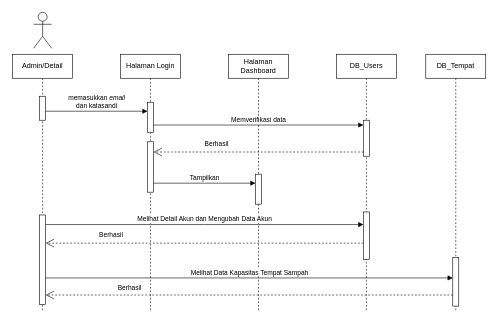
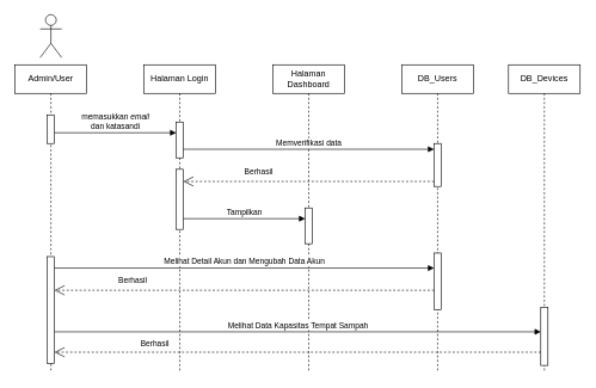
  <mxCell id="0" />
  <mxCell id="1" parent="0" />
- <mxCell id="2" value="Admin/Detail" style="shape=umlLifeline;perimeter=lifelinePerimeter;whiteSpace=wrap;html=1;container=0;dropTarget=0;collapsible=0;recursiveResize=0;outlineConnect=0;portConstraint=eastwest;newEdgeStyle={&quot;edgeStyle&quot;:&quot;elbowEdgeStyle&quot;,&quot;elbow&quot;:&quot;vertical&quot;,&quot;curved&quot;:0,&quot;rounded&quot;:0};" parent="1" vertex="1"><mxGeometry x="20" y="90" width="100" height="430" as="geometry" /></mxCell>
+ <mxCell id="2" value="Admin/User" style="shape=umlLifeline;perimeter=lifelinePerimeter;whiteSpace=wrap;html=1;container=0;dropTarget=0;collapsible=0;recursiveResize=0;outlineConnect=0;portConstraint=eastwest;newEdgeStyle={&quot;edgeStyle&quot;:&quot;elbowEdgeStyle&quot;,&quot;elbow&quot;:&quot;vertical&quot;,&quot;curved&quot;:0,&quot;rounded&quot;:0};" parent="1" vertex="1"><mxGeometry x="20" y="90" width="100" height="430" as="geometry" /></mxCell>
  <mxCell id="3" value="" style="html=1;points=[];perimeter=orthogonalPerimeter;outlineConnect=0;targetShapes=umlLifeline;portConstraint=eastwest;newEdgeStyle={&quot;edgeStyle&quot;:&quot;elbowEdgeStyle&quot;,&quot;elbow&quot;:&quot;vertical&quot;,&quot;curved&quot;:0,&quot;rounded&quot;:0};" parent="2" vertex="1"><mxGeometry x="45" y="70" width="10" height="40" as="geometry" /></mxCell>
  <mxCell id="4" value="" style="html=1;points=[];perimeter=orthogonalPerimeter;outlineConnect=0;targetShapes=umlLifeline;portConstraint=eastwest;newEdgeStyle={&quot;edgeStyle&quot;:&quot;elbowEdgeStyle&quot;,&quot;elbow&quot;:&quot;vertical&quot;,&quot;curved&quot;:0,&quot;rounded&quot;:0};" vertex="1" parent="2"><mxGeometry x="45" y="268" width="10" height="149" as="geometry" /></mxCell>
  <mxCell id="5" value="" style="shape=umlActor;verticalLabelPosition=bottom;verticalAlign=top;html=1;outlineConnect=0;" vertex="1" parent="1"><mxGeometry x="55" y="20" width="30" height="60" as="geometry" /></mxCell>
  <mxCell id="6" value="Halaman Login" style="shape=umlLifeline;perimeter=lifelinePerimeter;whiteSpace=wrap;html=1;container=0;dropTarget=0;collapsible=0;recursiveResize=0;outlineConnect=0;portConstraint=eastwest;newEdgeStyle={&quot;edgeStyle&quot;:&quot;elbowEdgeStyle&quot;,&quot;elbow&quot;:&quot;vertical&quot;,&quot;curved&quot;:0,&quot;rounded&quot;:0};" vertex="1" parent="1"><mxGeometry x="200" y="90" width="100" height="430" as="geometry" /></mxCell>
  <mxCell id="7" value="" style="html=1;points=[];perimeter=orthogonalPerimeter;outlineConnect=0;targetShapes=umlLifeline;portConstraint=eastwest;newEdgeStyle={&quot;edgeStyle&quot;:&quot;elbowEdgeStyle&quot;,&quot;elbow&quot;:&quot;vertical&quot;,&quot;curved&quot;:0,&quot;rounded&quot;:0};" vertex="1" parent="6"><mxGeometry x="45" y="80" width="10" height="50" as="geometry" /></mxCell>
  <mxCell id="8" value="" style="html=1;points=[];perimeter=orthogonalPerimeter;outlineConnect=0;targetShapes=umlLifeline;portConstraint=eastwest;newEdgeStyle={&quot;edgeStyle&quot;:&quot;elbowEdgeStyle&quot;,&quot;elbow&quot;:&quot;vertical&quot;,&quot;curved&quot;:0,&quot;rounded&quot;:0};" vertex="1" parent="6"><mxGeometry x="45" y="146" width="10" height="84" as="geometry" /></mxCell>
  <mxCell id="9" value="memasukkan &lt;i&gt;email &lt;br&gt;&lt;/i&gt;dan katasandi" style="html=1;verticalAlign=bottom;endArrow=block;edgeStyle=elbowEdgeStyle;elbow=vertical;curved=0;rounded=0;" edge="1" parent="1" source="3" target="7"><mxGeometry width="80" relative="1" as="geometry"><mxPoint x="80" y="220" as="sourcePoint" /><mxPoint x="240" y="220" as="targetPoint" /></mxGeometry></mxCell>
  <mxCell id="10" value="Halaman Dashboard" style="shape=umlLifeline;perimeter=lifelinePerimeter;whiteSpace=wrap;html=1;container=0;dropTarget=0;collapsible=0;recursiveResize=0;outlineConnect=0;portConstraint=eastwest;newEdgeStyle={&quot;edgeStyle&quot;:&quot;elbowEdgeStyle&quot;,&quot;elbow&quot;:&quot;vertical&quot;,&quot;curved&quot;:0,&quot;rounded&quot;:0};" vertex="1" parent="1"><mxGeometry x="380" y="90" width="100" height="430" as="geometry" /></mxCell>
  <mxCell id="11" value="" style="html=1;points=[];perimeter=orthogonalPerimeter;outlineConnect=0;targetShapes=umlLifeline;portConstraint=eastwest;newEdgeStyle={&quot;edgeStyle&quot;:&quot;elbowEdgeStyle&quot;,&quot;elbow&quot;:&quot;vertical&quot;,&quot;curved&quot;:0,&quot;rounded&quot;:0};" vertex="1" parent="10"><mxGeometry x="45" y="200" width="10" height="50" as="geometry" /></mxCell>
  <mxCell id="12" value="DB_Users" style="shape=umlLifeline;perimeter=lifelinePerimeter;whiteSpace=wrap;html=1;container=0;dropTarget=0;collapsible=0;recursiveResize=0;outlineConnect=0;portConstraint=eastwest;newEdgeStyle={&quot;edgeStyle&quot;:&quot;elbowEdgeStyle&quot;,&quot;elbow&quot;:&quot;vertical&quot;,&quot;curved&quot;:0,&quot;rounded&quot;:0};" vertex="1" parent="1"><mxGeometry x="560" y="90" width="100" height="430" as="geometry" /></mxCell>
  <mxCell id="13" value="" style="html=1;points=[];perimeter=orthogonalPerimeter;outlineConnect=0;targetShapes=umlLifeline;portConstraint=eastwest;newEdgeStyle={&quot;edgeStyle&quot;:&quot;elbowEdgeStyle&quot;,&quot;elbow&quot;:&quot;vertical&quot;,&quot;curved&quot;:0,&quot;rounded&quot;:0};" vertex="1" parent="12"><mxGeometry x="45" y="110" width="10" height="60" as="geometry" /></mxCell>
  <mxCell id="14" value="" style="html=1;points=[];perimeter=orthogonalPerimeter;outlineConnect=0;targetShapes=umlLifeline;portConstraint=eastwest;newEdgeStyle={&quot;edgeStyle&quot;:&quot;elbowEdgeStyle&quot;,&quot;elbow&quot;:&quot;vertical&quot;,&quot;curved&quot;:0,&quot;rounded&quot;:0};" vertex="1" parent="12"><mxGeometry x="45" y="263" width="10" height="79" as="geometry" /></mxCell>
  <mxCell id="15" value="Memverifikasi data" style="html=1;verticalAlign=bottom;endArrow=block;edgeStyle=elbowEdgeStyle;elbow=vertical;curved=0;rounded=0;" edge="1" parent="1"><mxGeometry width="80" relative="1" as="geometry"><mxPoint x="255" y="208" as="sourcePoint" /><mxPoint x="605" y="208" as="targetPoint" /><Array as="points"><mxPoint x="400" y="208" /><mxPoint x="610" y="228" /></Array></mxGeometry></mxCell>
  <mxCell id="16" value="Berhasil" style="endArrow=open;endSize=12;dashed=1;html=1;rounded=0;" edge="1" parent="1"><mxGeometry x="0.4" y="-13" width="160" relative="1" as="geometry"><mxPoint x="605" y="253" as="sourcePoint" /><mxPoint x="255" y="253" as="targetPoint" /><mxPoint as="offset" /></mxGeometry></mxCell>
  <mxCell id="17" value="Tampilkan" style="html=1;verticalAlign=bottom;endArrow=block;edgeStyle=elbowEdgeStyle;elbow=vertical;curved=0;rounded=0;" edge="1" parent="1" source="8" target="11"><mxGeometry width="80" relative="1" as="geometry"><mxPoint x="260" y="310" as="sourcePoint" /><mxPoint x="340" y="310" as="targetPoint" /></mxGeometry></mxCell>
  <mxCell id="18" value="Melihat Detail Akun dan Mengubah Data Akun" style="html=1;verticalAlign=bottom;endArrow=block;edgeStyle=elbowEdgeStyle;elbow=vertical;curved=0;rounded=0;" edge="1" parent="1"><mxGeometry width="80" relative="1" as="geometry"><mxPoint x="75" y="374" as="sourcePoint" /><mxPoint x="605" y="374" as="targetPoint" /></mxGeometry></mxCell>
  <mxCell id="19" value="Berhasil" style="endArrow=open;endSize=12;dashed=1;html=1;rounded=0;" edge="1" parent="1"><mxGeometry x="0.587" y="-13" width="160" relative="1" as="geometry"><mxPoint x="605" y="405" as="sourcePoint" /><mxPoint x="75" y="405" as="targetPoint" /><mxPoint as="offset" /></mxGeometry></mxCell>
- <mxCell id="20" value="DB_Tempat" style="shape=umlLifeline;perimeter=lifelinePerimeter;whiteSpace=wrap;html=1;container=0;dropTarget=0;collapsible=0;recursiveResize=0;outlineConnect=0;portConstraint=eastwest;newEdgeStyle={&quot;edgeStyle&quot;:&quot;elbowEdgeStyle&quot;,&quot;elbow&quot;:&quot;vertical&quot;,&quot;curved&quot;:0,&quot;rounded&quot;:0};" vertex="1" parent="1"><mxGeometry x="709" y="90" width="100" height="430" as="geometry" /></mxCell>
+ <mxCell id="20" value="DB_Devices" style="shape=umlLifeline;perimeter=lifelinePerimeter;whiteSpace=wrap;html=1;container=0;dropTarget=0;collapsible=0;recursiveResize=0;outlineConnect=0;portConstraint=eastwest;newEdgeStyle={&quot;edgeStyle&quot;:&quot;elbowEdgeStyle&quot;,&quot;elbow&quot;:&quot;vertical&quot;,&quot;curved&quot;:0,&quot;rounded&quot;:0};" vertex="1" parent="1"><mxGeometry x="709" y="90" width="100" height="430" as="geometry" /></mxCell>
  <mxCell id="21" value="" style="html=1;points=[];perimeter=orthogonalPerimeter;outlineConnect=0;targetShapes=umlLifeline;portConstraint=eastwest;newEdgeStyle={&quot;edgeStyle&quot;:&quot;elbowEdgeStyle&quot;,&quot;elbow&quot;:&quot;vertical&quot;,&quot;curved&quot;:0,&quot;rounded&quot;:0};" vertex="1" parent="20"><mxGeometry x="45" y="339" width="10" height="81" as="geometry" /></mxCell>
  <mxCell id="22" value="Berhasil" style="endArrow=open;endSize=12;dashed=1;html=1;rounded=0;" edge="1" parent="1"><mxGeometry x="0.587" y="-13" width="160" relative="1" as="geometry"><mxPoint x="754" y="491.5" as="sourcePoint" /><mxPoint x="75" y="491.5" as="targetPoint" /><mxPoint as="offset" /></mxGeometry></mxCell>
  <mxCell id="23" value="Melihat Data Kapasitas Tempat Sampah" style="html=1;verticalAlign=bottom;endArrow=block;edgeStyle=elbowEdgeStyle;elbow=vertical;curved=0;rounded=0;" edge="1" parent="1" target="21"><mxGeometry width="80" relative="1" as="geometry"><mxPoint x="75" y="463" as="sourcePoint" /><mxPoint x="758.5" y="463" as="targetPoint" /></mxGeometry></mxCell>
